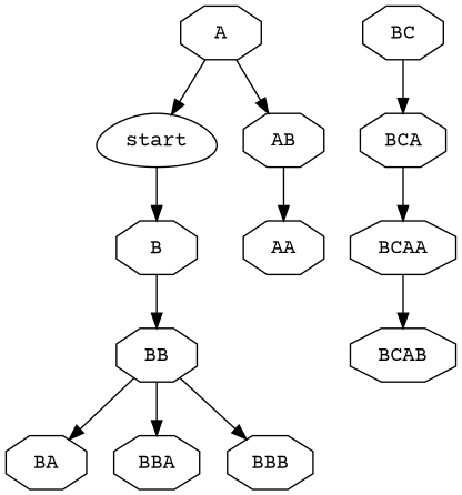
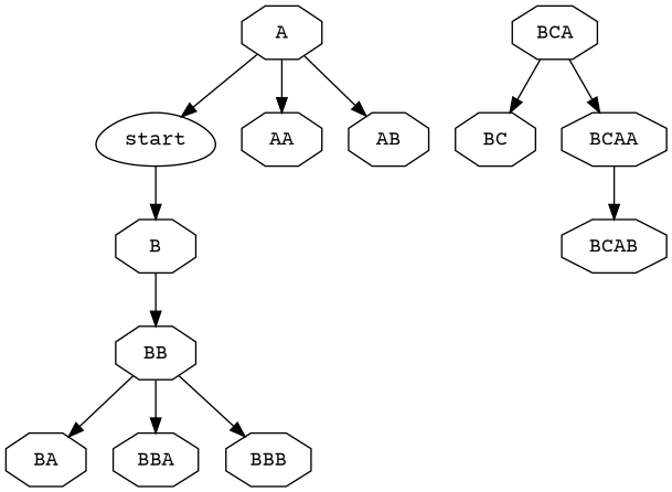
  digraph {
    fontname="Courier Prime"
    rankdir=TD
    node [fontname="Courier Prime" shape=octagon]
    edge [fontname="Courier Prime"]
    n1 [label=start shape=egg]
    n2 [label=B]
    n3 [label=A]
    n4 [label=AA]
    n5 [label=AB]
    n6 [label=BB]
    n7 [label=BA]
    n8 [label=BBA]
    n9 [label=BBB]
    n10 [label=BC]
    n11 [label=BCA]
    n12 [label=BCAA]
    n13 [label=BCAB]
    n1 -> n2
    n2 -> n6
    n3 -> n1
-   n5 -> n4
+   n3 -> n4
    n3 -> n5
    n6 -> n7
    n6 -> n8
    n6 -> n9
-   n10 -> n11
+   n11 -> n10
    n11 -> n12
    n12 -> n13
  }
